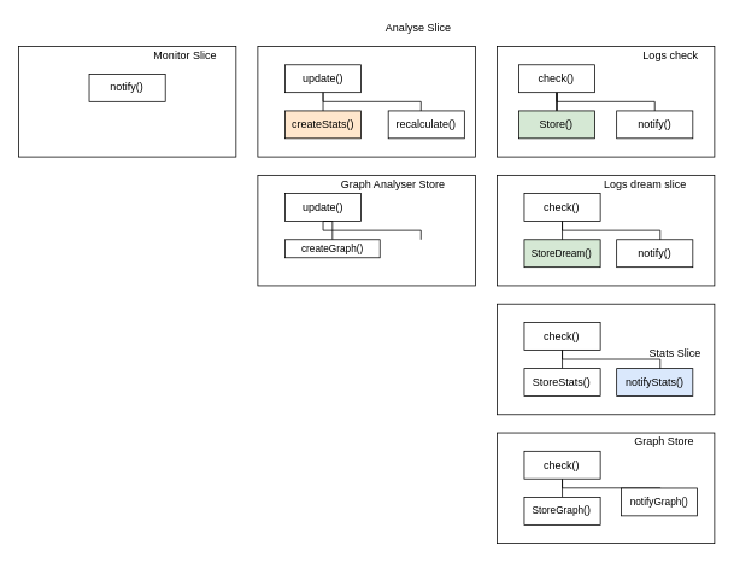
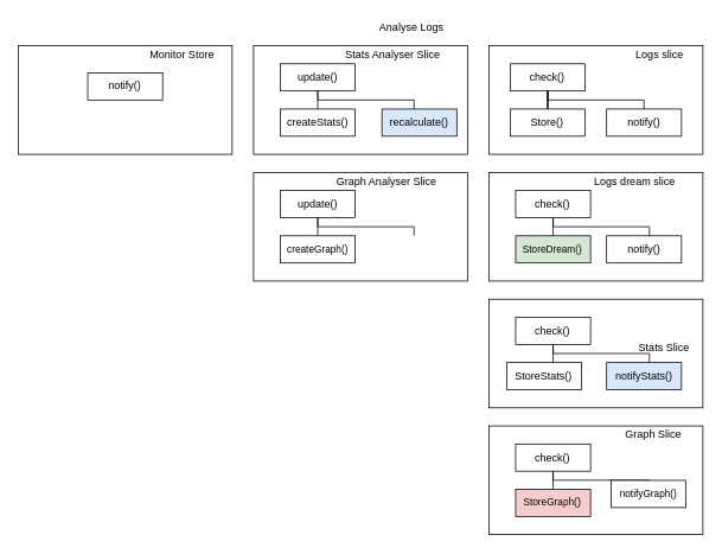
  <mxCell id="0" />
  <mxCell id="1" parent="0" />
  <mxCell id="2" value="" style="group" vertex="1" connectable="0" parent="1"><mxGeometry x="20" y="20" width="770" height="580" as="geometry" /></mxCell>
- <mxCell id="3" value="Analyse Slice" style="text;html=1;align=center;verticalAlign=middle;resizable=0;points=[];autosize=1;strokeColor=none;fillColor=none;" parent="2" vertex="1"><mxGeometry x="397.031" width="90" height="20" as="geometry" /></mxCell>
+ <mxCell id="3" value="Analyse Logs" style="text;html=1;align=center;verticalAlign=middle;resizable=0;points=[];autosize=1;strokeColor=none;fillColor=none;" parent="2" vertex="1"><mxGeometry x="397.031" width="90" height="20" as="geometry" /></mxCell>
  <mxCell id="4" value="" style="group" parent="2" vertex="1" connectable="0"><mxGeometry x="529.375" y="457.895" width="240.625" height="122.105" as="geometry" /></mxCell>
  <mxCell id="5" value="" style="rounded=0;whiteSpace=wrap;html=1;" parent="4" vertex="1"><mxGeometry width="240.625" height="122.105" as="geometry" /></mxCell>
- <mxCell id="6" value="Graph Store" style="text;html=1;align=center;verticalAlign=middle;resizable=0;points=[];autosize=1;strokeColor=none;fillColor=none;" parent="4" vertex="1"><mxGeometry x="144.375" width="80" height="20" as="geometry" /></mxCell>
+ <mxCell id="6" value="Graph Slice" style="text;html=1;align=center;verticalAlign=middle;resizable=0;points=[];autosize=1;strokeColor=none;fillColor=none;" parent="4" vertex="1"><mxGeometry x="144.375" width="80" height="20" as="geometry" /></mxCell>
  <mxCell id="7" style="edgeStyle=orthogonalEdgeStyle;rounded=0;orthogonalLoop=1;jettySize=auto;html=1;exitX=0.5;exitY=1;exitDx=0;exitDy=0;endArrow=none;endFill=0;" parent="4" edge="1"><mxGeometry relative="1" as="geometry"><mxPoint x="72.188" y="50.877" as="sourcePoint" /><mxPoint x="72.222" y="71.228" as="targetPoint" /></mxGeometry></mxCell>
  <mxCell id="8" style="edgeStyle=orthogonalEdgeStyle;rounded=0;orthogonalLoop=1;jettySize=auto;html=1;endArrow=none;endFill=0;" parent="4" edge="1"><mxGeometry relative="1" as="geometry"><mxPoint x="72.222" y="50.877" as="sourcePoint" /><mxPoint x="180.503" y="71.228" as="targetPoint" /><Array as="points"><mxPoint x="72.188" y="61.053" /><mxPoint x="180.469" y="61.053" /></Array></mxGeometry></mxCell>
- <mxCell id="9" value="&lt;font style=&quot;font-size: 11px&quot;&gt;StoreGraph&lt;/font&gt;()" style="whiteSpace=wrap;html=1;" parent="4" vertex="1"><mxGeometry x="30.078" y="71.228" width="84.219" height="30.526" as="geometry" /></mxCell>
+ <mxCell id="9" value="&lt;font style=&quot;font-size: 11px&quot;&gt;StoreGraph&lt;/font&gt;()" style="whiteSpace=wrap;html=1;fillColor=#f8cecc;" parent="4" vertex="1"><mxGeometry x="30.078" y="71.228" width="84.219" height="30.526" as="geometry" /></mxCell>
  <mxCell id="10" value="&lt;font style=&quot;font-size: 11px&quot;&gt;notifyGraph()&lt;/font&gt;" style="whiteSpace=wrap;html=1;" parent="4" vertex="1"><mxGeometry x="137.344" y="61.228" width="84.219" height="30.526" as="geometry" /></mxCell>
  <mxCell id="11" value="check()" style="whiteSpace=wrap;html=1;" parent="4" vertex="1"><mxGeometry x="30.078" y="20.351" width="84.219" height="30.526" as="geometry" /></mxCell>
  <mxCell id="12" value="" style="group" parent="2" vertex="1" connectable="0"><mxGeometry x="529.375" y="315.439" width="240.625" height="122.105" as="geometry" /></mxCell>
  <mxCell id="13" value="" style="rounded=0;whiteSpace=wrap;html=1;" parent="12" vertex="1"><mxGeometry width="240.625" height="122.105" as="geometry" /></mxCell>
  <mxCell id="14" value="Stats Slice" style="text;html=1;align=center;verticalAlign=middle;resizable=0;points=[];autosize=1;strokeColor=none;fillColor=none;" parent="12" vertex="1"><mxGeometry x="161.406" y="45" width="70" height="20" as="geometry" /></mxCell>
  <mxCell id="15" value="notifyStats()" style="whiteSpace=wrap;html=1;fillColor=#dae8fc;" parent="12" vertex="1"><mxGeometry x="132.344" y="71.228" width="84.219" height="30.526" as="geometry" /></mxCell>
  <mxCell id="16" style="edgeStyle=orthogonalEdgeStyle;rounded=0;orthogonalLoop=1;jettySize=auto;html=1;endArrow=none;endFill=0;" parent="12" edge="1"><mxGeometry relative="1" as="geometry"><mxPoint x="72.222" y="50.877" as="sourcePoint" /><mxPoint x="180.503" y="71.228" as="targetPoint" /><Array as="points"><mxPoint x="72.188" y="61.053" /><mxPoint x="180.469" y="61.053" /></Array></mxGeometry></mxCell>
  <mxCell id="17" value="check()" style="whiteSpace=wrap;html=1;" parent="12" vertex="1"><mxGeometry x="30.078" y="20.351" width="84.219" height="30.526" as="geometry" /></mxCell>
  <mxCell id="18" style="edgeStyle=orthogonalEdgeStyle;rounded=0;orthogonalLoop=1;jettySize=auto;html=1;exitX=0.5;exitY=1;exitDx=0;exitDy=0;endArrow=none;endFill=0;" parent="12" edge="1"><mxGeometry relative="1" as="geometry"><mxPoint x="72.188" y="50.877" as="sourcePoint" /><mxPoint x="72.222" y="71.228" as="targetPoint" /></mxGeometry></mxCell>
- <mxCell id="19" value="StoreStats()" style="whiteSpace=wrap;html=1;" parent="12" vertex="1"><mxGeometry x="30.078" y="71.228" width="84.219" height="30.526" as="geometry" /></mxCell>
+ <mxCell id="19" value="StoreStats()" style="whiteSpace=wrap;html=1;" parent="12" vertex="1"><mxGeometry x="20.078" y="71.228" width="84.219" height="30.526" as="geometry" /></mxCell>
  <mxCell id="20" value="" style="group" parent="2" vertex="1" connectable="0"><mxGeometry x="529.375" y="172.982" width="240.625" height="122.105" as="geometry" /></mxCell>
  <mxCell id="21" value="" style="whiteSpace=wrap;html=1;" parent="20" vertex="1"><mxGeometry width="240.625" height="122.105" as="geometry" /></mxCell>
  <mxCell id="22" value="Logs dream slice" style="text;html=1;align=center;verticalAlign=middle;resizable=0;points=[];autosize=1;strokeColor=none;fillColor=none;" parent="20" vertex="1"><mxGeometry x="108.281" width="110" height="20" as="geometry" /></mxCell>
  <mxCell id="23" value="check()" style="whiteSpace=wrap;html=1;" parent="20" vertex="1"><mxGeometry x="30.078" y="20.351" width="84.219" height="30.526" as="geometry" /></mxCell>
  <mxCell id="24" value="&lt;font style=&quot;font-size: 11px&quot;&gt;StoreDream()&lt;/font&gt;" style="whiteSpace=wrap;html=1;fillColor=#d5e8d4;" parent="20" vertex="1"><mxGeometry x="30.078" y="71.228" width="84.219" height="30.526" as="geometry" /></mxCell>
  <mxCell id="25" value="notify()" style="whiteSpace=wrap;html=1;" parent="20" vertex="1"><mxGeometry x="132.344" y="71.228" width="84.219" height="30.526" as="geometry" /></mxCell>
  <mxCell id="26" style="edgeStyle=orthogonalEdgeStyle;rounded=0;orthogonalLoop=1;jettySize=auto;html=1;endArrow=none;endFill=0;" parent="20" edge="1"><mxGeometry relative="1" as="geometry"><mxPoint x="72.222" y="50.877" as="sourcePoint" /><mxPoint x="180.503" y="71.228" as="targetPoint" /><Array as="points"><mxPoint x="72.188" y="61.053" /><mxPoint x="180.469" y="61.053" /></Array></mxGeometry></mxCell>
  <mxCell id="27" style="edgeStyle=orthogonalEdgeStyle;rounded=0;orthogonalLoop=1;jettySize=auto;html=1;exitX=0.5;exitY=1;exitDx=0;exitDy=0;endArrow=none;endFill=0;" parent="20" edge="1"><mxGeometry relative="1" as="geometry"><mxPoint x="72.188" y="50.877" as="sourcePoint" /><mxPoint x="72.222" y="71.228" as="targetPoint" /></mxGeometry></mxCell>
  <mxCell id="28" value="" style="group" parent="2" vertex="1" connectable="0"><mxGeometry x="529.375" y="30.526" width="240.625" height="122.105" as="geometry" /></mxCell>
  <mxCell id="29" value="" style="rounded=0;whiteSpace=wrap;html=1;" parent="28" vertex="1"><mxGeometry width="240.625" height="122.105" as="geometry" /></mxCell>
- <mxCell id="30" value="Logs check" style="text;html=1;align=center;verticalAlign=middle;resizable=0;points=[];autosize=1;strokeColor=none;fillColor=none;" parent="28" vertex="1"><mxGeometry x="156.406" width="70" height="20" as="geometry" /></mxCell>
+ <mxCell id="30" value="Logs slice" style="text;html=1;align=center;verticalAlign=middle;resizable=0;points=[];autosize=1;strokeColor=none;fillColor=none;" parent="28" vertex="1"><mxGeometry x="156.406" width="70" height="20" as="geometry" /></mxCell>
  <mxCell id="31" value="check()" style="whiteSpace=wrap;html=1;" parent="28" vertex="1"><mxGeometry x="24.062" y="20.351" width="84.219" height="30.526" as="geometry" /></mxCell>
- <mxCell id="32" value="Store()" style="whiteSpace=wrap;html=1;fillColor=#d5e8d4;" parent="28" vertex="1"><mxGeometry x="24.062" y="71.228" width="84.219" height="30.526" as="geometry" /></mxCell>
+ <mxCell id="32" value="Store()" style="whiteSpace=wrap;html=1;" parent="28" vertex="1"><mxGeometry x="24.062" y="71.228" width="84.219" height="30.526" as="geometry" /></mxCell>
  <mxCell id="33" style="edgeStyle=orthogonalEdgeStyle;rounded=0;orthogonalLoop=1;jettySize=auto;html=1;exitX=0.5;exitY=1;exitDx=0;exitDy=0;endArrow=none;endFill=0;" parent="28" source="31" target="32" edge="1"><mxGeometry relative="1" as="geometry" /></mxCell>
  <mxCell id="34" value="notify()" style="whiteSpace=wrap;html=1;" parent="28" vertex="1"><mxGeometry x="132.344" y="71.228" width="84.219" height="30.526" as="geometry" /></mxCell>
  <mxCell id="35" style="edgeStyle=orthogonalEdgeStyle;rounded=0;orthogonalLoop=1;jettySize=auto;html=1;endArrow=none;endFill=0;" parent="28" source="31" target="34" edge="1"><mxGeometry relative="1" as="geometry"><Array as="points"><mxPoint x="66.172" y="61.053" /><mxPoint x="174.453" y="61.053" /></Array></mxGeometry></mxCell>
  <mxCell id="36" value="" style="group" parent="2" vertex="1" connectable="0"><mxGeometry y="30.526" width="240.625" height="122.105" as="geometry" /></mxCell>
  <mxCell id="37" value="" style="rounded=0;whiteSpace=wrap;html=1;" parent="36" vertex="1"><mxGeometry width="240.625" height="122.105" as="geometry" /></mxCell>
- <mxCell id="38" value="Monitor Slice" style="text;html=1;align=center;verticalAlign=middle;resizable=0;points=[];autosize=1;strokeColor=none;fillColor=none;" parent="36" vertex="1"><mxGeometry x="144.375" width="80" height="20" as="geometry" /></mxCell>
+ <mxCell id="38" value="Monitor Store" style="text;html=1;align=center;verticalAlign=middle;resizable=0;points=[];autosize=1;strokeColor=none;fillColor=none;" parent="36" vertex="1"><mxGeometry x="144.375" width="80" height="20" as="geometry" /></mxCell>
  <mxCell id="39" value="notify()" style="whiteSpace=wrap;html=1;" parent="36" vertex="1"><mxGeometry x="78.203" y="30.526" width="84.219" height="30.526" as="geometry" /></mxCell>
  <mxCell id="40" value="" style="group" parent="2" vertex="1" connectable="0"><mxGeometry x="264.688" y="30.526" width="240.625" height="122.105" as="geometry" /></mxCell>
  <mxCell id="41" value="" style="rounded=0;whiteSpace=wrap;html=1;" parent="40" vertex="1"><mxGeometry width="240.625" height="122.105" as="geometry" /></mxCell>
+ <mxCell id="42" value="Stats Analyser Slice" style="text;html=1;align=center;verticalAlign=middle;resizable=0;points=[];autosize=1;strokeColor=none;fillColor=none;" parent="40" vertex="1"><mxGeometry x="96.25" width="120" height="20" as="geometry" /></mxCell>
  <mxCell id="43" value="update()" style="whiteSpace=wrap;html=1;" parent="40" vertex="1"><mxGeometry x="30.078" y="20.351" width="84.219" height="30.526" as="geometry" /></mxCell>
- <mxCell id="44" value="createStats()" style="whiteSpace=wrap;html=1;fillColor=#ffe6cc;" parent="40" vertex="1"><mxGeometry x="30.078" y="71.228" width="84.219" height="30.526" as="geometry" /></mxCell>
+ <mxCell id="44" value="createStats()" style="whiteSpace=wrap;html=1;" parent="40" vertex="1"><mxGeometry x="30.078" y="71.228" width="84.219" height="30.526" as="geometry" /></mxCell>
  <mxCell id="45" style="edgeStyle=orthogonalEdgeStyle;rounded=0;orthogonalLoop=1;jettySize=auto;html=1;exitX=0.5;exitY=1;exitDx=0;exitDy=0;entryX=0.5;entryY=0;entryDx=0;entryDy=0;fontSize=11;endArrow=none;endFill=0;" parent="40" source="43" target="44" edge="1"><mxGeometry relative="1" as="geometry" /></mxCell>
- <mxCell id="46" value="recalculate()" style="whiteSpace=wrap;html=1;" parent="40" vertex="1"><mxGeometry x="144.375" y="71.228" width="84.219" height="30.526" as="geometry" /></mxCell>
+ <mxCell id="46" value="recalculate()" style="whiteSpace=wrap;html=1;fillColor=#dae8fc;" parent="40" vertex="1"><mxGeometry x="144.375" y="71.228" width="84.219" height="30.526" as="geometry" /></mxCell>
  <mxCell id="47" style="edgeStyle=orthogonalEdgeStyle;rounded=0;orthogonalLoop=1;jettySize=auto;html=1;endArrow=none;endFill=0;" parent="40" edge="1"><mxGeometry relative="1" as="geometry"><mxPoint x="72.187" y="50.877" as="sourcePoint" /><mxPoint x="180.469" y="71.228" as="targetPoint" /><Array as="points"><mxPoint x="72.188" y="61.053" /><mxPoint x="180.469" y="61.053" /></Array></mxGeometry></mxCell>
  <mxCell id="48" value="" style="group" parent="2" vertex="1" connectable="0"><mxGeometry x="264.688" y="172.982" width="240.625" height="122.105" as="geometry" /></mxCell>
  <mxCell id="49" value="" style="rounded=0;whiteSpace=wrap;html=1;" parent="48" vertex="1"><mxGeometry width="240.625" height="122.105" as="geometry" /></mxCell>
- <mxCell id="50" value="Graph Analyser Store" style="text;html=1;align=center;verticalAlign=middle;resizable=0;points=[];autosize=1;strokeColor=none;fillColor=none;" parent="48" vertex="1"><mxGeometry x="84.219" width="130" height="20" as="geometry" /></mxCell>
+ <mxCell id="50" value="Graph Analyser Slice" style="text;html=1;align=center;verticalAlign=middle;resizable=0;points=[];autosize=1;strokeColor=none;fillColor=none;" parent="48" vertex="1"><mxGeometry x="84.219" width="130" height="20" as="geometry" /></mxCell>
  <mxCell id="51" value="update()" style="whiteSpace=wrap;html=1;" parent="48" vertex="1"><mxGeometry x="30.078" y="20.351" width="84.219" height="30.526" as="geometry" /></mxCell>
  <mxCell id="52" style="edgeStyle=orthogonalEdgeStyle;rounded=0;orthogonalLoop=1;jettySize=auto;html=1;exitX=0.5;exitY=1;exitDx=0;exitDy=0;entryX=0.5;entryY=0;entryDx=0;entryDy=0;fontSize=11;endArrow=none;endFill=0;" parent="48" target="53" edge="1"><mxGeometry relative="1" as="geometry"><mxPoint x="72.188" y="50.877" as="sourcePoint" /></mxGeometry></mxCell>
- <mxCell id="53" value="&lt;font style=&quot;font-size: 11px&quot;&gt;createGraph()&lt;/font&gt;" style="whiteSpace=wrap;html=1;" parent="48" vertex="1"><mxGeometry x="30.078" y="71.228" width="105" height="20" as="geometry" /></mxCell>
+ <mxCell id="53" value="&lt;font style=&quot;font-size: 11px&quot;&gt;createGraph()&lt;/font&gt;" style="whiteSpace=wrap;html=1;" parent="48" vertex="1"><mxGeometry x="30.078" y="71.228" width="84.219" height="30.526" as="geometry" /></mxCell>
  <mxCell id="54" style="edgeStyle=orthogonalEdgeStyle;rounded=0;orthogonalLoop=1;jettySize=auto;html=1;endArrow=none;endFill=0;" parent="48" edge="1"><mxGeometry relative="1" as="geometry"><mxPoint x="72.187" y="50.877" as="sourcePoint" /><mxPoint x="180.469" y="71.228" as="targetPoint" /><Array as="points"><mxPoint x="72.188" y="61.053" /><mxPoint x="180.469" y="61.053" /></Array></mxGeometry></mxCell>
